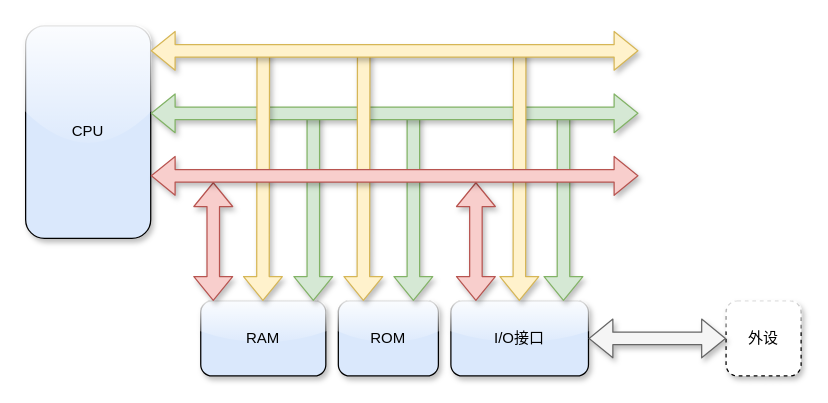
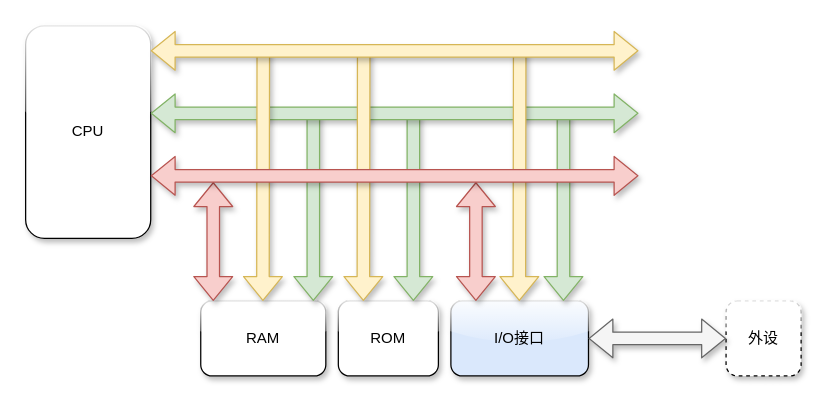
  <mxCell id="0" />
  <mxCell id="1" parent="0" />
- <mxCell id="2" value="CPU" style="rounded=1;whiteSpace=wrap;html=1;shadow=1;glass=1;fillColor=#dae8fc;" parent="1" vertex="1"><mxGeometry x="20" y="20" width="100" height="170" as="geometry" /></mxCell>
- <mxCell id="3" value="RAM" style="rounded=1;whiteSpace=wrap;html=1;shadow=1;glass=1;fillColor=#dae8fc;" parent="1" vertex="1"><mxGeometry x="160" y="240" width="100" height="60" as="geometry" /></mxCell>
- <mxCell id="4" value="ROM" style="rounded=1;whiteSpace=wrap;html=1;shadow=1;glass=1;fillColor=#dae8fc;" parent="1" vertex="1"><mxGeometry x="270" y="240" width="80" height="60" as="geometry" /></mxCell>
+ <mxCell id="2" value="CPU" style="rounded=1;whiteSpace=wrap;html=1;shadow=1;glass=1;" parent="1" vertex="1"><mxGeometry x="20" y="20" width="100" height="170" as="geometry" /></mxCell>
+ <mxCell id="3" value="RAM" style="rounded=1;whiteSpace=wrap;html=1;shadow=1;glass=1;" parent="1" vertex="1"><mxGeometry x="160" y="240" width="100" height="60" as="geometry" /></mxCell>
+ <mxCell id="4" value="ROM" style="rounded=1;whiteSpace=wrap;html=1;shadow=1;glass=1;" parent="1" vertex="1"><mxGeometry x="270" y="240" width="80" height="60" as="geometry" /></mxCell>
  <mxCell id="5" value="I/O接口" style="rounded=1;whiteSpace=wrap;html=1;shadow=1;glass=1;fillColor=#dae8fc;" parent="1" vertex="1"><mxGeometry x="360" y="240" width="110" height="60" as="geometry" /></mxCell>
  <mxCell id="6" value="外设" style="rounded=1;whiteSpace=wrap;html=1;shadow=1;glass=1;dashed=1;" parent="1" vertex="1"><mxGeometry x="580" y="240" width="60" height="60" as="geometry" /></mxCell>
  <mxCell id="7" value="" style="shape=flexArrow;endArrow=classic;startArrow=classic;html=1;entryX=0;entryY=0.5;entryDx=0;entryDy=0;exitX=1;exitY=0.5;exitDx=0;exitDy=0;fillColor=#f5f5f5;strokeColor=#666666;shadow=1;" parent="1" source="5" target="6" edge="1"><mxGeometry width="50" height="50" relative="1" as="geometry"><mxPoint x="367" y="439" as="sourcePoint" /><mxPoint x="417" y="389" as="targetPoint" /></mxGeometry></mxCell>
  <mxCell id="8" value="" style="shape=flexArrow;endArrow=classic;startArrow=classic;html=1;strokeColor=#b85450;fillColor=#f8cecc;entryX=0.5;entryY=0;entryDx=0;entryDy=0;shadow=1;" parent="1" edge="1"><mxGeometry width="50" height="50" relative="1" as="geometry"><mxPoint x="170" y="145" as="sourcePoint" /><mxPoint x="170" y="240" as="targetPoint" /></mxGeometry></mxCell>
  <mxCell id="9" value="" style="shape=flexArrow;endArrow=classic;startArrow=classic;html=1;strokeColor=#b85450;fillColor=#f8cecc;entryX=0.5;entryY=0;entryDx=0;entryDy=0;shadow=1;" parent="1" edge="1"><mxGeometry width="50" height="50" relative="1" as="geometry"><mxPoint x="380" y="145" as="sourcePoint" /><mxPoint x="380" y="240" as="targetPoint" /></mxGeometry></mxCell>
  <mxCell id="10" value="" style="shape=flexArrow;endArrow=classic;html=1;strokeColor=#82b366;fillColor=#d5e8d4;shadow=1;" parent="1" edge="1"><mxGeometry width="50" height="50" relative="1" as="geometry"><mxPoint x="250" y="90" as="sourcePoint" /><mxPoint x="250" y="240" as="targetPoint" /></mxGeometry></mxCell>
  <mxCell id="11" value="" style="shape=flexArrow;endArrow=classic;html=1;strokeColor=#82b366;fillColor=#d5e8d4;shadow=1;" parent="1" edge="1"><mxGeometry width="50" height="50" relative="1" as="geometry"><mxPoint x="330" y="90" as="sourcePoint" /><mxPoint x="330" y="240" as="targetPoint" /></mxGeometry></mxCell>
  <mxCell id="12" value="" style="shape=flexArrow;endArrow=classic;html=1;strokeColor=#82b366;fillColor=#d5e8d4;shadow=1;" parent="1" edge="1"><mxGeometry width="50" height="50" relative="1" as="geometry"><mxPoint x="450" y="90" as="sourcePoint" /><mxPoint x="450" y="240" as="targetPoint" /></mxGeometry></mxCell>
  <mxCell id="13" value="" style="shape=flexArrow;endArrow=classic;startArrow=classic;html=1;strokeColor=#82b366;fillColor=#d5e8d4;exitX=1;exitY=0.75;exitDx=0;exitDy=0;entryX=0;entryY=0.75;entryDx=0;entryDy=0;shadow=1;" parent="1" edge="1"><mxGeometry width="50" height="50" relative="1" as="geometry"><mxPoint x="120" y="90" as="sourcePoint" /><mxPoint x="510" y="90" as="targetPoint" /></mxGeometry></mxCell>
  <mxCell id="14" value="" style="shape=flexArrow;endArrow=classic;html=1;strokeColor=#d6b656;fillColor=#fff2cc;shadow=1;" parent="1" edge="1"><mxGeometry width="50" height="50" relative="1" as="geometry"><mxPoint x="210" y="40" as="sourcePoint" /><mxPoint x="209.71" y="240" as="targetPoint" /></mxGeometry></mxCell>
  <mxCell id="15" value="" style="shape=flexArrow;endArrow=classic;html=1;strokeColor=#d6b656;fillColor=#fff2cc;shadow=1;" parent="1" edge="1"><mxGeometry width="50" height="50" relative="1" as="geometry"><mxPoint x="290.29" y="40" as="sourcePoint" /><mxPoint x="290" y="240" as="targetPoint" /></mxGeometry></mxCell>
  <mxCell id="16" value="" style="shape=flexArrow;endArrow=classic;html=1;strokeColor=#d6b656;fillColor=#fff2cc;shadow=1;" parent="1" edge="1"><mxGeometry width="50" height="50" relative="1" as="geometry"><mxPoint x="415" y="40" as="sourcePoint" /><mxPoint x="414.71" y="240" as="targetPoint" /></mxGeometry></mxCell>
  <mxCell id="17" value="" style="shape=flexArrow;endArrow=classic;startArrow=classic;html=1;strokeColor=#d6b656;fillColor=#fff2cc;exitX=1;exitY=0.75;exitDx=0;exitDy=0;entryX=0;entryY=0.75;entryDx=0;entryDy=0;shadow=1;" parent="1" edge="1"><mxGeometry width="50" height="50" relative="1" as="geometry"><mxPoint x="120" y="40" as="sourcePoint" /><mxPoint x="510" y="40" as="targetPoint" /></mxGeometry></mxCell>
  <mxCell id="18" value="" style="shape=flexArrow;endArrow=classic;startArrow=classic;html=1;strokeColor=#b85450;fillColor=#f8cecc;exitX=1;exitY=0.75;exitDx=0;exitDy=0;entryX=0;entryY=0.75;entryDx=0;entryDy=0;shadow=1;" parent="1" edge="1"><mxGeometry width="50" height="50" relative="1" as="geometry"><mxPoint x="120" y="140" as="sourcePoint" /><mxPoint x="510" y="140" as="targetPoint" /></mxGeometry></mxCell>
